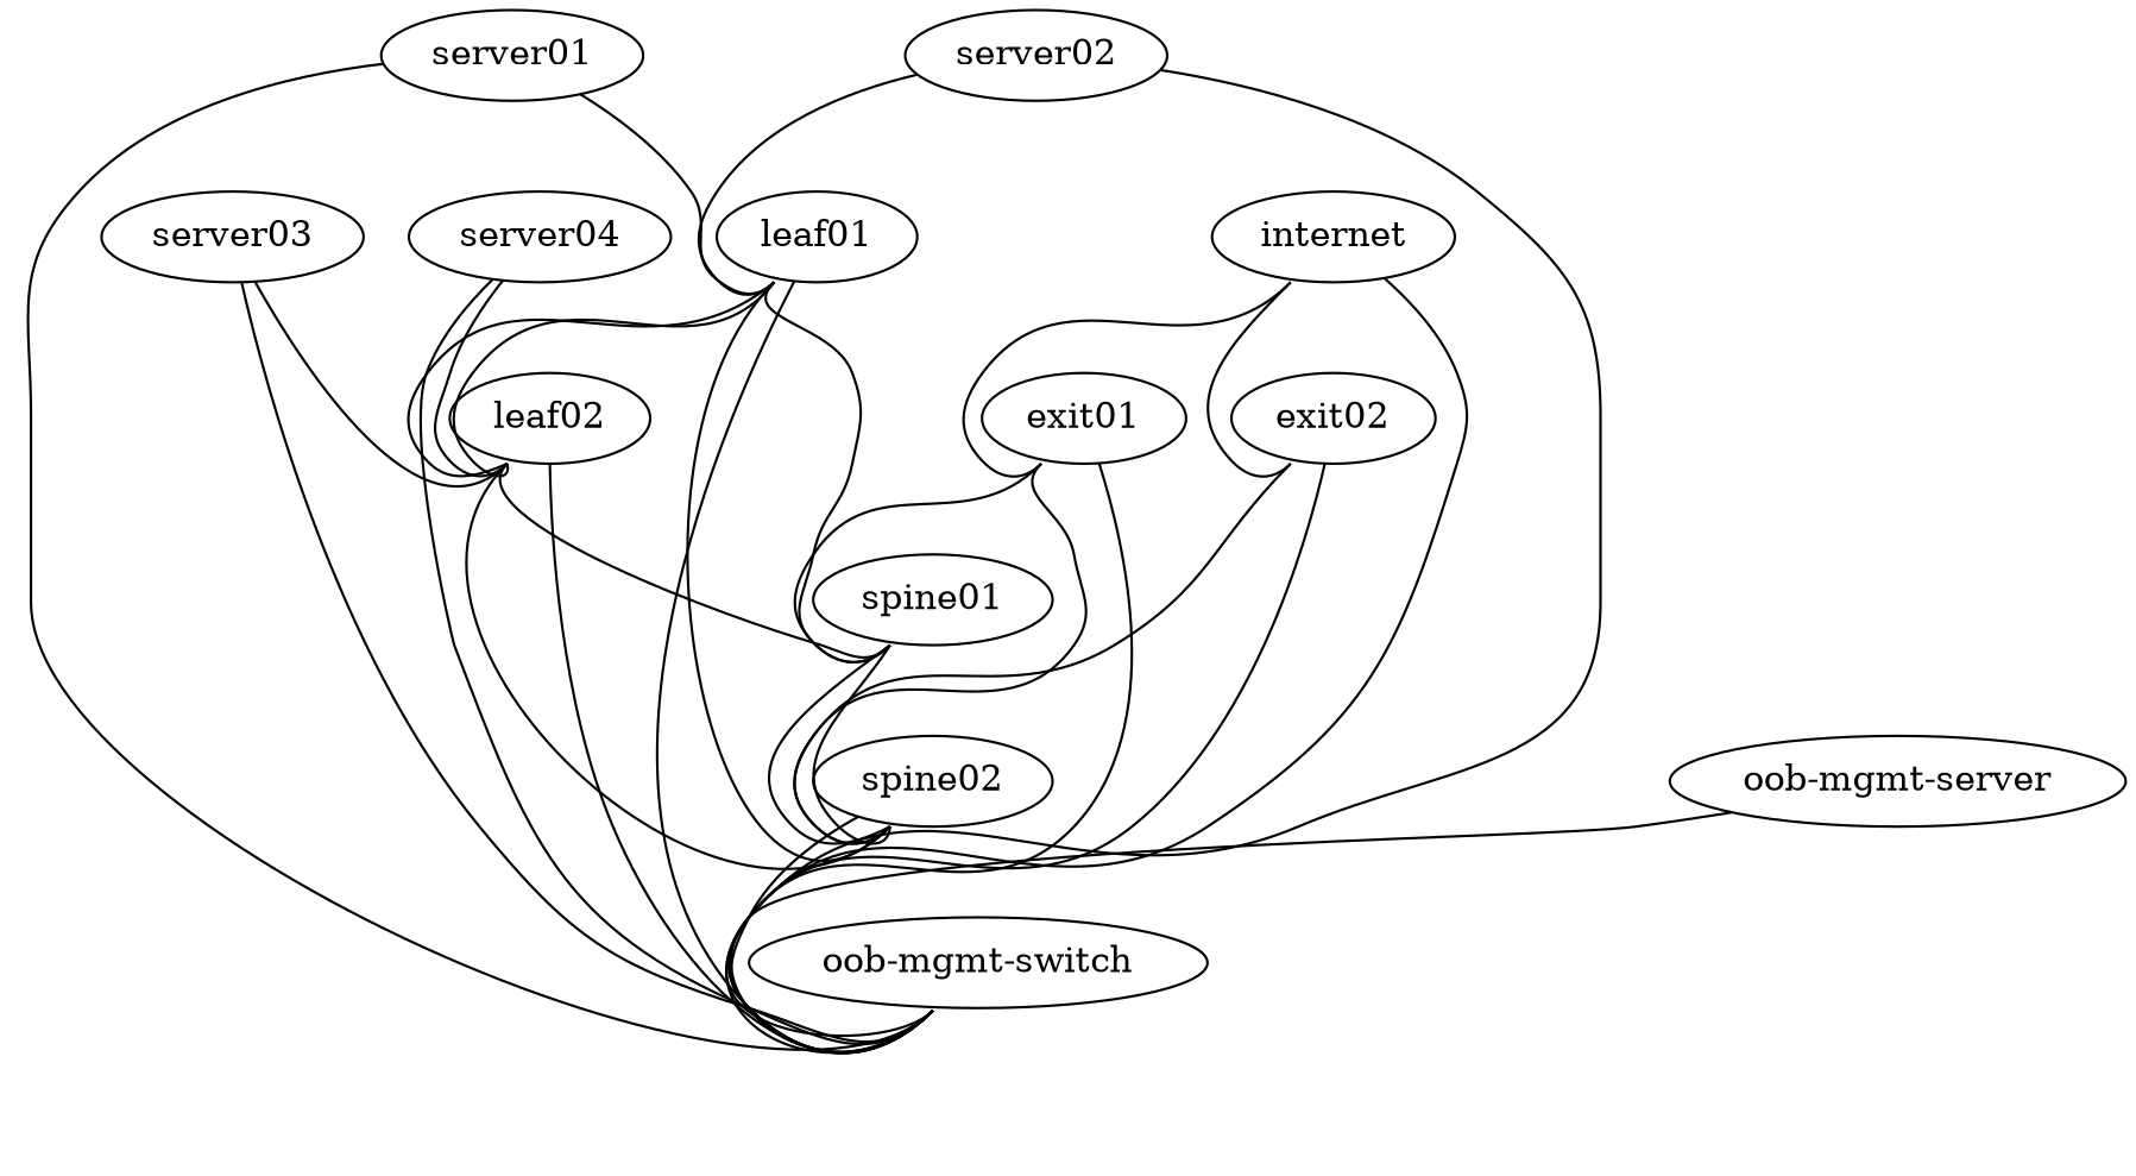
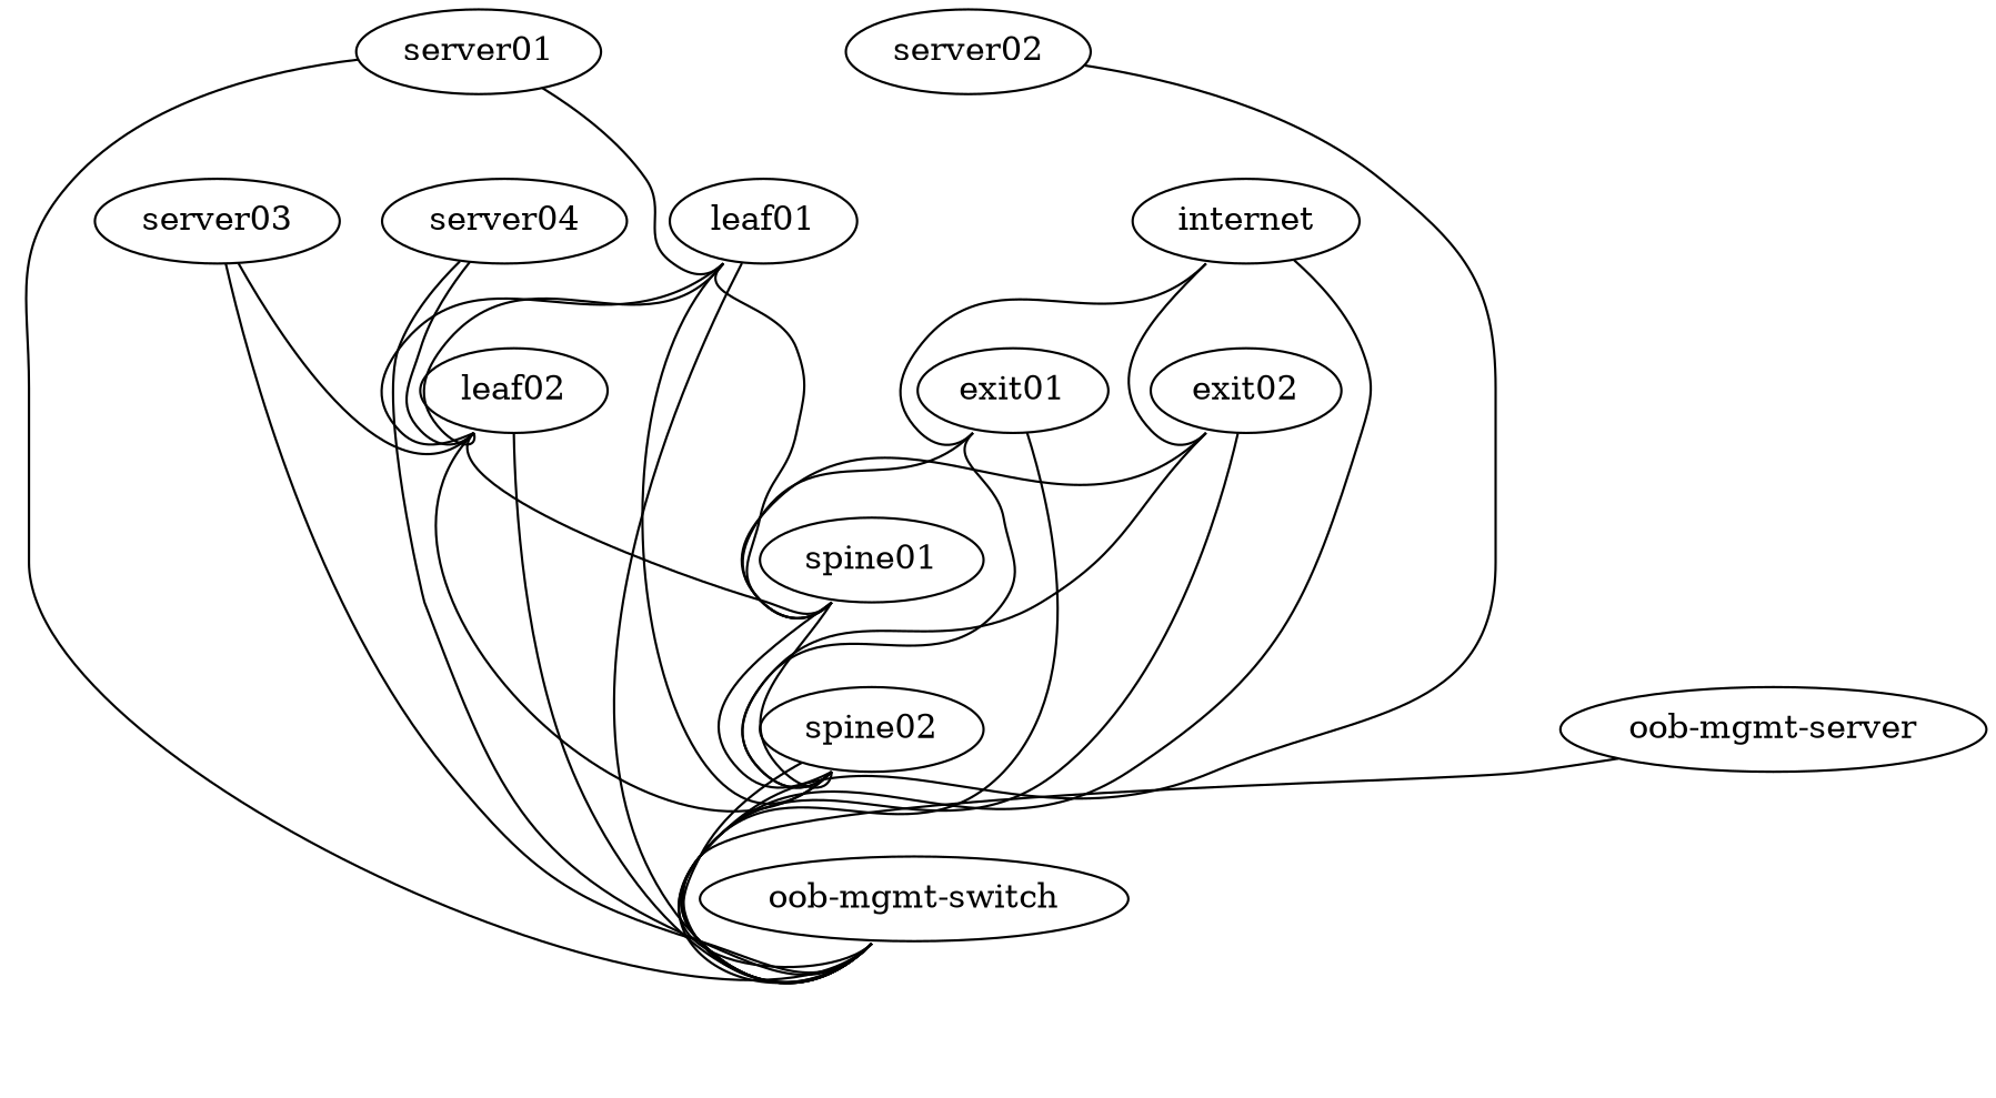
  graph {
    node [config="./helper_scripts/config_switch.sh" function=host memory=768 os="CumulusCommunity/cumulus-vx" version="3.6.2"]
    edge [headport=swp1 tailport=eth0]
    leaf01 [function=leaf]
    leaf02 [function=leaf]
    spine01 [function=spine]
    spine02 [function=spine]
    "oob-mgmt-switch" [config="./helper_scripts/config_oob_switch.sh" function="oob-switch" vagrant=eth0]
    exit01 [function=exit]
    exit02 [function=exit]
    server01 [config="./helper_scripts/config_server.sh" memory=512 os="yk0/ubuntu-xenial" version=""]
    server02 [config="./helper_scripts/config_server.sh" memory=512 os="yk0/ubuntu-xenial" version=""]
    server03 [config="./helper_scripts/config_server.sh" memory=512 os="yk0/ubuntu-xenial" version=""]
    server04 [config="./helper_scripts/config_server.sh" memory=512 os="yk0/ubuntu-xenial" version=""]
    internet [config="./helper_scripts/config_internet.sh" function=internet vagrant=swp48]
    "oob-mgmt-server" [config="./helper_scripts/config_oob_server.sh" function="oob-server" memory=1024 os="CumulusCommunity/vx_oob_server" vagrant=eth0 version="1.0.4"]
    leaf01 -- leaf02 [headport=swp13 tailport=swp13]
    leaf01 -- leaf02 [headport=swp14 tailport=swp14]
    leaf01 -- spine01 [tailport=swp15]
    leaf01 -- spine02 [tailport=swp16]
    leaf01 -- "oob-mgmt-switch" [headport=swp6 left_mac="a0:00:00:00:00:11"]
    leaf02 -- spine01 [headport=swp2 tailport=swp15]
    leaf02 -- spine02 [headport=swp2 tailport=swp16]
    leaf02 -- "oob-mgmt-switch" [headport=swp7 left_mac="a0:00:00:00:00:12"]
    spine01 -- spine02 [headport=swp15 tailport=swp15]
    spine01 -- spine02 [headport=swp16 tailport=swp16]
    spine02 -- "oob-mgmt-switch" [headport=swp11 left_mac="a0:00:00:00:00:22"]
    exit01 -- spine01 [headport=swp3 tailport=swp15]
    exit01 -- spine02 [headport=swp3 tailport=swp16]
    exit01 -- "oob-mgmt-switch" [headport=swp12 left_mac="a0:00:00:00:00:41"]
+   exit02 -- spine01 [headport=swp4 tailport=swp15]
    exit02 -- spine02 [headport=swp4 tailport=swp16]
    exit02 -- "oob-mgmt-switch" [headport=swp13 left_mac="a0:00:00:00:00:42"]
    server01 -- leaf01 [left_mac="00:03:00:11:11:01" tailport=eth1]
    server01 -- "oob-mgmt-switch" [headport=swp2 left_mac="a0:00:00:00:00:31"]
-   server02 -- leaf01 [headport=swp2 left_mac="00:03:00:22:22:01" tailport=eth1]
    server02 -- "oob-mgmt-switch" [headport=swp3 left_mac="a0:00:00:00:00:32"]
    server03 -- leaf02 [left_mac="00:03:00:33:33:01" tailport=eth1]
    server03 -- "oob-mgmt-switch" [headport=swp4 left_mac="a0:00:00:00:00:33"]
    server04 -- leaf02 [headport=swp2 left_mac="00:03:00:44:44:01" tailport=eth1]
    server04 -- "oob-mgmt-switch" [headport=swp5 left_mac="a0:00:00:00:00:34"]
    internet -- "oob-mgmt-switch" [headport=swp15 left_mac="a0:00:00:00:00:50"]
    internet -- exit01 [tailport=swp1]
    internet -- exit02 [tailport=swp2]
    "oob-mgmt-server" -- "oob-mgmt-switch" [right_mac="a0:00:00:00:00:61" tailport=eth1]
  }
